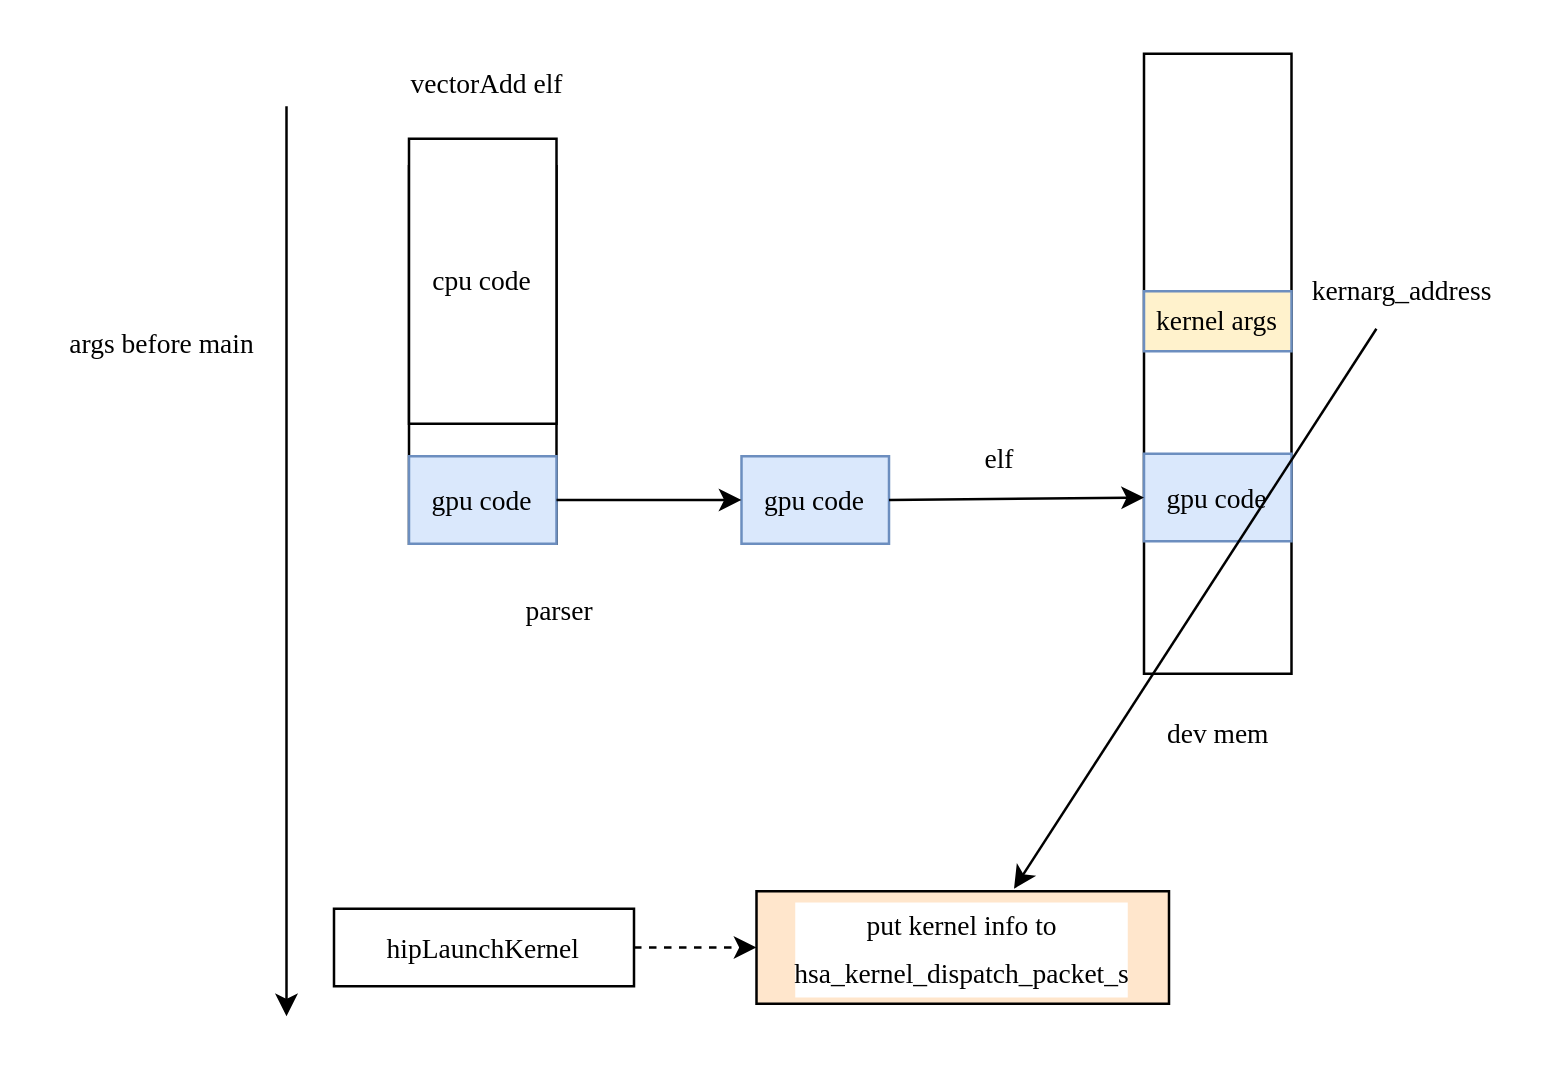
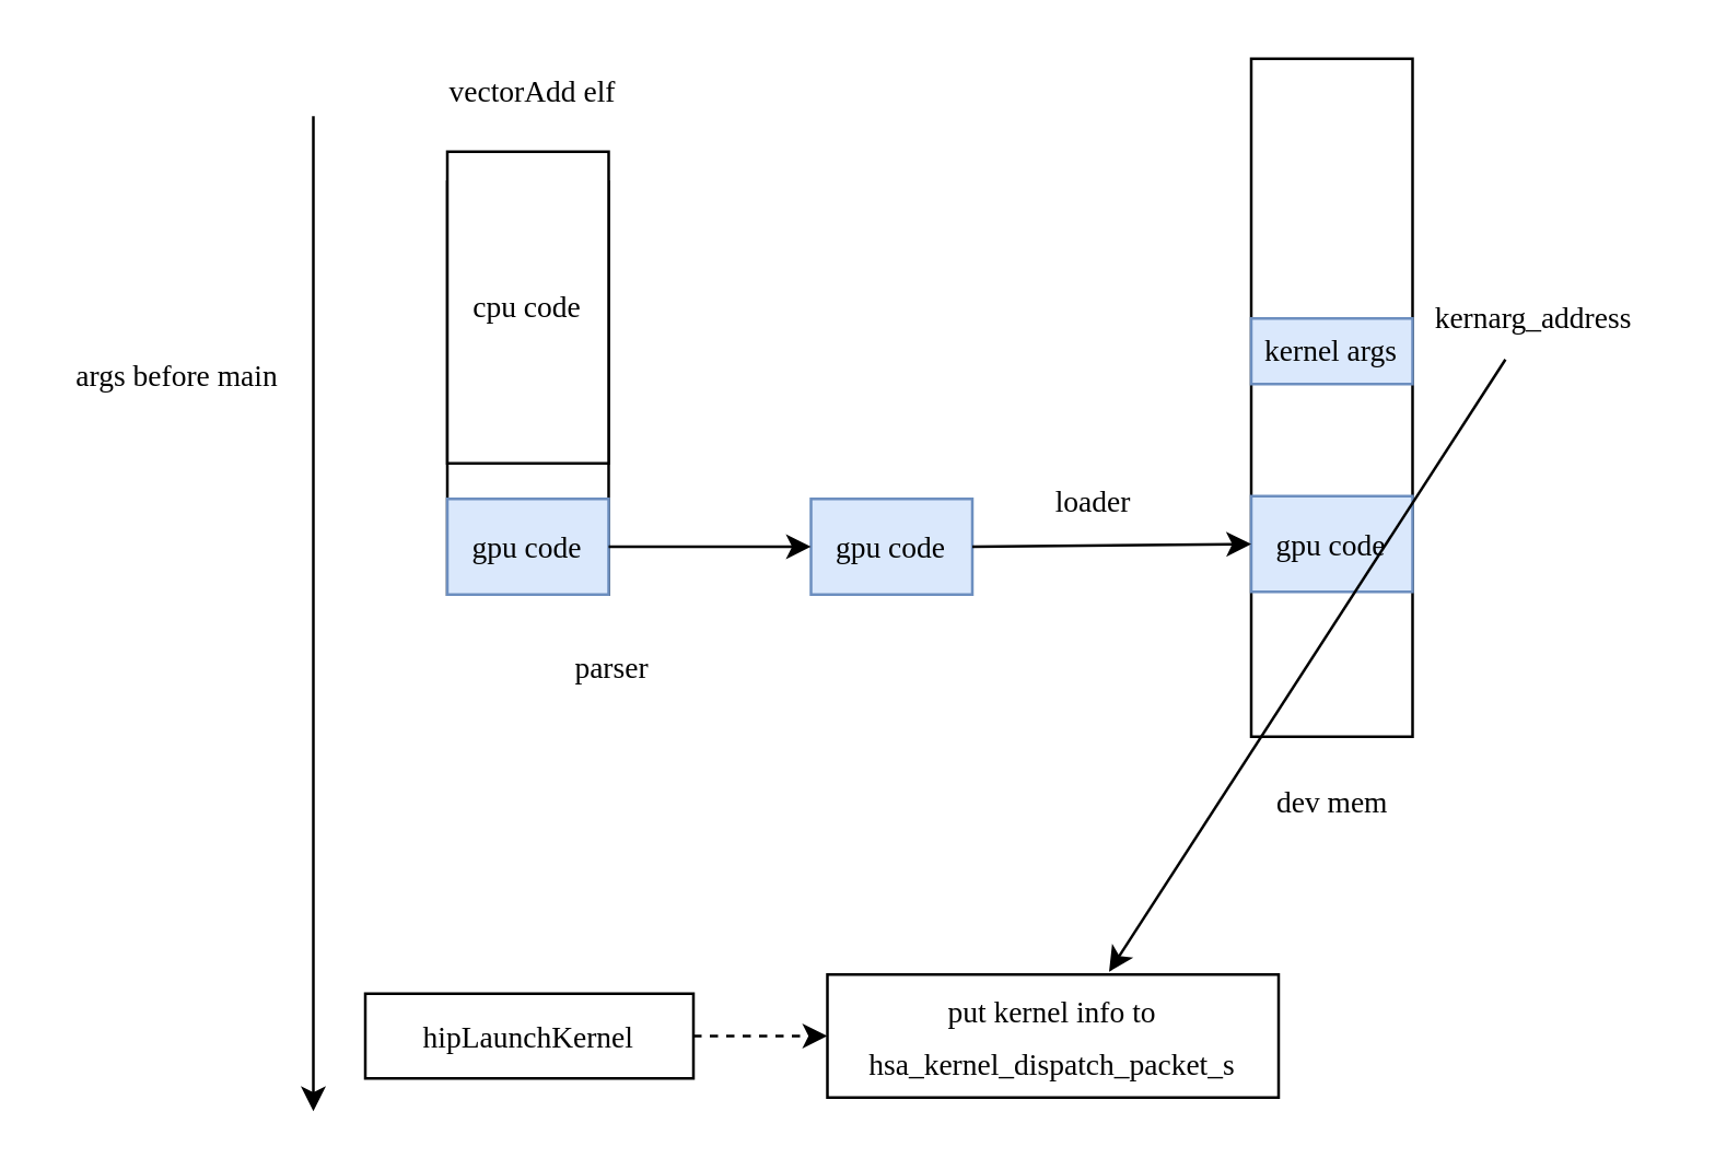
  <mxCell id="0" />
  <mxCell id="1" parent="0" />
  <mxCell id="2" value="" style="rounded=0;whiteSpace=wrap;html=1;fontFamily=Times New Roman;fontSize=11;" vertex="1" parent="1"><mxGeometry x="163" y="66" width="59" height="151" as="geometry" /></mxCell>
  <mxCell id="3" value="gpu code" style="rounded=0;whiteSpace=wrap;html=1;fillColor=#dae8fc;strokeColor=#6c8ebf;fontFamily=Times New Roman;fontSize=11;" vertex="1" parent="1"><mxGeometry x="163" y="182" width="59" height="35" as="geometry" /></mxCell>
  <mxCell id="4" value="cpu code" style="rounded=0;whiteSpace=wrap;html=1;fontFamily=Times New Roman;fontSize=11;" vertex="1" parent="1"><mxGeometry x="163" y="55" width="59" height="114" as="geometry" /></mxCell>
  <mxCell id="5" value="gpu code" style="rounded=0;whiteSpace=wrap;html=1;fillColor=#dae8fc;strokeColor=#6c8ebf;fontFamily=Times New Roman;fontSize=11;" vertex="1" parent="1"><mxGeometry x="296" y="182" width="59" height="35" as="geometry" /></mxCell>
  <mxCell id="6" value="" style="rounded=0;whiteSpace=wrap;html=1;fontFamily=Times New Roman;fontSize=11;" vertex="1" parent="1"><mxGeometry x="457" y="21" width="59" height="248" as="geometry" /></mxCell>
  <mxCell id="7" value="&lt;div style=&quot;font-size: 11px;&quot;&gt;dev mem&lt;/div&gt;" style="text;html=1;strokeColor=none;fillColor=none;align=center;verticalAlign=middle;whiteSpace=wrap;rounded=0;fontFamily=Times New Roman;fontSize=11;" vertex="1" parent="1"><mxGeometry x="457" y="278" width="60" height="30" as="geometry" /></mxCell>
  <mxCell id="8" value="gpu code" style="rounded=0;whiteSpace=wrap;html=1;fillColor=#dae8fc;strokeColor=#6c8ebf;fontFamily=Times New Roman;fontSize=11;" vertex="1" parent="1"><mxGeometry x="457" y="181" width="59" height="35" as="geometry" /></mxCell>
  <mxCell id="9" value="&lt;div style=&quot;font-size: 11px;&quot;&gt;vectorAdd elf&lt;/div&gt;" style="text;html=1;align=center;verticalAlign=middle;resizable=0;points=[];autosize=1;strokeColor=none;fillColor=none;fontFamily=Times New Roman;fontSize=11;" vertex="1" parent="1"><mxGeometry x="154" y="20" width="79" height="25" as="geometry" /></mxCell>
  <mxCell id="10" value="" style="endArrow=classic;html=1;rounded=0;exitX=1;exitY=0.5;exitDx=0;exitDy=0;entryX=0;entryY=0.5;entryDx=0;entryDy=0;fontFamily=Times New Roman;fontSize=11;" edge="1" parent="1" source="3" target="5"><mxGeometry width="50" height="50" relative="1" as="geometry"><mxPoint x="340" y="238" as="sourcePoint" /><mxPoint x="390" y="188" as="targetPoint" /></mxGeometry></mxCell>
  <mxCell id="11" value="parser" style="text;html=1;align=center;verticalAlign=middle;resizable=0;points=[];autosize=1;strokeColor=none;fillColor=none;fontFamily=Times New Roman;fontSize=11;" vertex="1" parent="1"><mxGeometry x="200.5" y="231" width="45" height="25" as="geometry" /></mxCell>
- <mxCell id="12" value="elf" style="text;html=1;align=center;verticalAlign=middle;resizable=0;points=[];autosize=1;strokeColor=none;fillColor=none;fontFamily=Times New Roman;fontSize=11;" vertex="1" parent="1"><mxGeometry x="376" y="170" width="45" height="25" as="geometry" /></mxCell>
+ <mxCell id="12" value="loader" style="text;html=1;align=center;verticalAlign=middle;resizable=0;points=[];autosize=1;strokeColor=none;fillColor=none;fontFamily=Times New Roman;fontSize=11;" vertex="1" parent="1"><mxGeometry x="376" y="170" width="45" height="25" as="geometry" /></mxCell>
  <mxCell id="13" value="" style="endArrow=classic;html=1;rounded=0;exitX=1;exitY=0.5;exitDx=0;exitDy=0;entryX=0;entryY=0.5;entryDx=0;entryDy=0;fontFamily=Times New Roman;fontSize=11;" edge="1" parent="1" source="5" target="8"><mxGeometry width="50" height="50" relative="1" as="geometry"><mxPoint x="358" y="205.58" as="sourcePoint" /><mxPoint x="457" y="201.75" as="targetPoint" /></mxGeometry></mxCell>
  <mxCell id="14" value="" style="edgeStyle=orthogonalEdgeStyle;rounded=0;orthogonalLoop=1;jettySize=auto;html=1;fontFamily=Times New Roman;fontSize=11;dashed=1;" edge="1" parent="1" source="15" target="18"><mxGeometry relative="1" as="geometry" /></mxCell>
  <mxCell id="15" value="&lt;div style=&quot;font-size: 11px;&quot;&gt;hipLaunchKernel&lt;/div&gt;" style="whiteSpace=wrap;html=1;fontFamily=Times New Roman;fontSize=11;" vertex="1" parent="1"><mxGeometry x="133" y="363" width="120" height="31" as="geometry" /></mxCell>
  <mxCell id="16" value="" style="endArrow=classic;html=1;rounded=0;fontFamily=Times New Roman;fontSize=11;" edge="1" parent="1"><mxGeometry width="50" height="50" relative="1" as="geometry"><mxPoint x="114" y="42" as="sourcePoint" /><mxPoint x="114" y="406" as="targetPoint" /></mxGeometry></mxCell>
  <mxCell id="17" value="&lt;div style=&quot;font-size: 11px;&quot;&gt;args before main&lt;/div&gt;" style="text;html=1;align=center;verticalAlign=middle;resizable=0;points=[];autosize=1;strokeColor=none;fillColor=none;fontFamily=Times New Roman;fontSize=11;" vertex="1" parent="1"><mxGeometry x="20" y="124" width="88" height="25" as="geometry" /></mxCell>
- <mxCell id="18" value="&lt;div style=&quot;color: rgb(0, 0, 0); background-color: rgb(255, 255, 255); font-weight: normal; font-size: 11px; line-height: 19px;&quot;&gt;&lt;div style=&quot;font-size: 11px;&quot;&gt;put kernel info to&lt;br style=&quot;font-size: 11px;&quot;&gt;hsa_kernel_dispatch_packet_s&lt;/div&gt;&lt;/div&gt;" style="whiteSpace=wrap;html=1;fontFamily=Times New Roman;fontSize=11;fillColor=#ffe6cc;" vertex="1" parent="1"><mxGeometry x="302" y="356" width="165" height="45" as="geometry" /></mxCell>
- <mxCell id="19" value="kernel args" style="rounded=0;whiteSpace=wrap;html=1;fillColor=#fff2cc;strokeColor=#6c8ebf;fontFamily=Times New Roman;fontSize=11;" vertex="1" parent="1"><mxGeometry x="457" y="116" width="59" height="24" as="geometry" /></mxCell>
+ <mxCell id="18" value="&lt;div style=&quot;color: rgb(0, 0, 0); background-color: rgb(255, 255, 255); font-weight: normal; font-size: 11px; line-height: 19px;&quot;&gt;&lt;div style=&quot;font-size: 11px;&quot;&gt;put kernel info to&lt;br style=&quot;font-size: 11px;&quot;&gt;hsa_kernel_dispatch_packet_s&lt;/div&gt;&lt;/div&gt;" style="whiteSpace=wrap;html=1;fontFamily=Times New Roman;fontSize=11;" vertex="1" parent="1"><mxGeometry x="302" y="356" width="165" height="45" as="geometry" /></mxCell>
+ <mxCell id="19" value="kernel args" style="rounded=0;whiteSpace=wrap;html=1;fillColor=#dae8fc;strokeColor=#6c8ebf;fontFamily=Times New Roman;fontSize=11;" vertex="1" parent="1"><mxGeometry x="457" y="116" width="59" height="24" as="geometry" /></mxCell>
  <mxCell id="20" value="&lt;div style=&quot;color: rgb(0, 0, 0); background-color: rgb(255, 255, 255); font-weight: normal; font-size: 11px; line-height: 19px;&quot;&gt;&lt;div style=&quot;font-size: 11px;&quot;&gt;kernarg_address&lt;/div&gt;&lt;/div&gt;" style="text;html=1;align=center;verticalAlign=middle;resizable=0;points=[];autosize=1;strokeColor=none;fillColor=none;fontFamily=Times New Roman;fontSize=11;" vertex="1" parent="1"><mxGeometry x="515" y="100" width="90" height="31" as="geometry" /></mxCell>
  <mxCell id="21" value="" style="endArrow=classic;html=1;rounded=0;" edge="1" parent="1" source="20"><mxGeometry width="50" height="50" relative="1" as="geometry"><mxPoint x="381" y="336" as="sourcePoint" /><mxPoint x="405" y="355" as="targetPoint" /></mxGeometry></mxCell>
